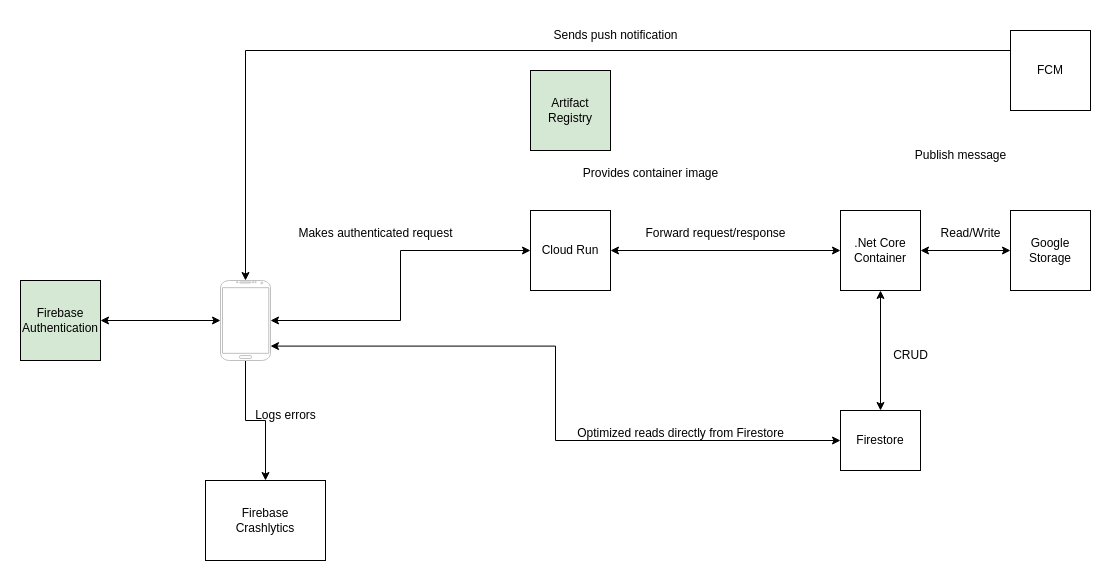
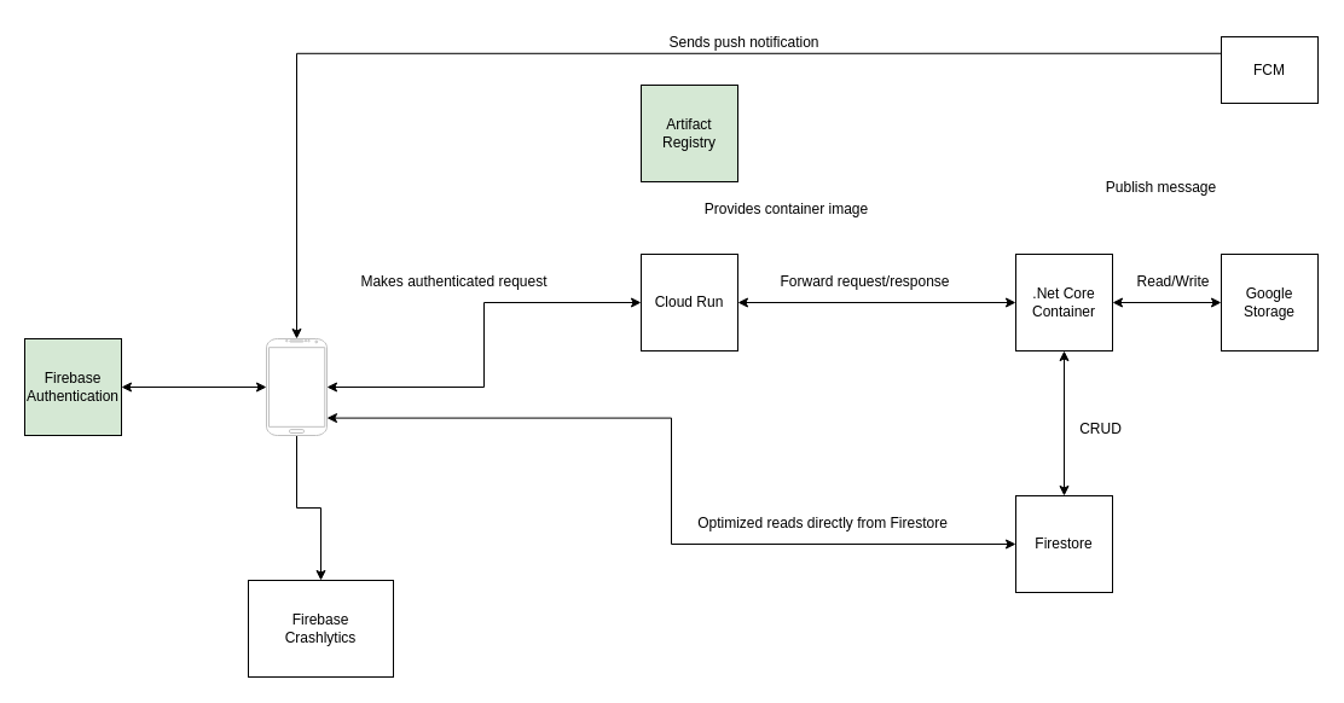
  <mxCell id="0" />
  <mxCell id="1" parent="0" />
  <mxCell id="2" style="edgeStyle=orthogonalEdgeStyle;rounded=0;orthogonalLoop=1;jettySize=auto;html=1;exitX=0.5;exitY=1;exitDx=0;exitDy=0;exitPerimeter=0;" edge="1" parent="1" source="5" target="17"><mxGeometry relative="1" as="geometry" /></mxCell>
  <mxCell id="3" style="edgeStyle=orthogonalEdgeStyle;rounded=0;orthogonalLoop=1;jettySize=auto;html=1;exitX=1;exitY=0.5;exitDx=0;exitDy=0;exitPerimeter=0;startArrow=classic;startFill=1;" edge="1" parent="1" source="5" target="7"><mxGeometry relative="1" as="geometry" /></mxCell>
  <mxCell id="4" style="edgeStyle=orthogonalEdgeStyle;rounded=0;orthogonalLoop=1;jettySize=auto;html=1;exitX=1;exitY=0.82;exitDx=0;exitDy=0;exitPerimeter=0;entryX=0;entryY=0.5;entryDx=0;entryDy=0;startArrow=classic;startFill=1;" edge="1" parent="1" source="5" target="11"><mxGeometry relative="1" as="geometry" /></mxCell>
  <mxCell id="5" value="" style="verticalLabelPosition=bottom;verticalAlign=top;html=1;shadow=0;dashed=0;strokeWidth=1;shape=mxgraph.android.phone2;strokeColor=#c0c0c0;points=[[0,0.17,0,0,0],[0,0.5,0,0,0],[0,0.82,0,0,0],[0.12,0,0,0,0],[0.12,1,0,0,0],[0.5,0,0,0,0],[0.5,1,0,0,0],[0.88,0,0,0,0],[0.88,1,0,0,0],[1,0.17,0,0,0],[1,0.5,0,0,0],[1,0.82,0,0,0]];" parent="1" vertex="1"><mxGeometry x="220" y="280" width="50" height="80" as="geometry" /></mxCell>
  <mxCell id="6" style="edgeStyle=orthogonalEdgeStyle;rounded=0;orthogonalLoop=1;jettySize=auto;html=1;exitX=1;exitY=0.5;exitDx=0;exitDy=0;entryX=0;entryY=0.5;entryDx=0;entryDy=0;startArrow=classic;startFill=1;" edge="1" parent="1" source="7" target="10"><mxGeometry relative="1" as="geometry" /></mxCell>
  <mxCell id="7" value="Cloud Run" style="whiteSpace=wrap;html=1;aspect=fixed;" vertex="1" parent="1"><mxGeometry x="530" y="210" width="80" height="80" as="geometry" /></mxCell>
  <mxCell id="8" style="edgeStyle=orthogonalEdgeStyle;rounded=0;orthogonalLoop=1;jettySize=auto;html=1;exitX=1;exitY=0.5;exitDx=0;exitDy=0;entryX=0;entryY=0.5;entryDx=0;entryDy=0;startArrow=classic;startFill=1;" edge="1" parent="1" source="10" target="14"><mxGeometry relative="1" as="geometry" /></mxCell>
  <mxCell id="9" style="edgeStyle=orthogonalEdgeStyle;rounded=0;orthogonalLoop=1;jettySize=auto;html=1;exitX=0.5;exitY=1;exitDx=0;exitDy=0;startArrow=classic;startFill=1;" edge="1" parent="1" source="10" target="11"><mxGeometry relative="1" as="geometry" /></mxCell>
  <mxCell id="10" value="&lt;div&gt;.Net Core&lt;/div&gt;&lt;div&gt;Container&lt;br&gt;&lt;/div&gt;" style="whiteSpace=wrap;html=1;aspect=fixed;" vertex="1" parent="1"><mxGeometry x="840" y="210" width="80" height="80" as="geometry" /></mxCell>
- <mxCell id="11" value="&lt;div&gt;Firestore&lt;/div&gt;" style="whiteSpace=wrap;html=1;aspect=fixed;" vertex="1" parent="1"><mxGeometry x="840" y="410" width="80" height="60" as="geometry" /></mxCell>
+ <mxCell id="11" value="&lt;div&gt;Firestore&lt;/div&gt;" style="whiteSpace=wrap;html=1;aspect=fixed;" vertex="1" parent="1"><mxGeometry x="840" y="410" width="80" height="80" as="geometry" /></mxCell>
  <mxCell id="12" style="edgeStyle=orthogonalEdgeStyle;rounded=0;orthogonalLoop=1;jettySize=auto;html=1;exitX=0;exitY=0.25;exitDx=0;exitDy=0;entryX=0.5;entryY=0;entryDx=0;entryDy=0;entryPerimeter=0;" edge="1" parent="1" source="13" target="5"><mxGeometry relative="1" as="geometry" /></mxCell>
- <mxCell id="13" value="FCM" style="whiteSpace=wrap;html=1;aspect=fixed;" vertex="1" parent="1"><mxGeometry x="1010" y="30" width="80" height="80" as="geometry" /></mxCell>
+ <mxCell id="13" value="FCM" style="whiteSpace=wrap;html=1;aspect=fixed;" vertex="1" parent="1"><mxGeometry x="1010" y="30" width="80" height="55" as="geometry" /></mxCell>
  <mxCell id="14" value="Google Storage" style="whiteSpace=wrap;html=1;aspect=fixed;" vertex="1" parent="1"><mxGeometry x="1010" y="210" width="80" height="80" as="geometry" /></mxCell>
  <mxCell id="15" style="edgeStyle=orthogonalEdgeStyle;rounded=0;orthogonalLoop=1;jettySize=auto;html=1;exitX=1;exitY=0.5;exitDx=0;exitDy=0;startArrow=classic;startFill=1;" edge="1" parent="1" source="16" target="5"><mxGeometry relative="1" as="geometry" /></mxCell>
  <mxCell id="16" value="&lt;div&gt;Firebase&lt;/div&gt;&lt;div&gt;Authentication&lt;br&gt;&lt;/div&gt;" style="whiteSpace=wrap;html=1;aspect=fixed;fillColor=#d5e8d4;" vertex="1" parent="1"><mxGeometry x="20" y="280" width="80" height="80" as="geometry" /></mxCell>
  <mxCell id="17" value="&lt;div&gt;Firebase&lt;/div&gt;&lt;div&gt;Crashlytics&lt;br&gt;&lt;/div&gt;" style="whiteSpace=wrap;html=1;aspect=fixed;" vertex="1" parent="1"><mxGeometry x="205" y="480" width="120" height="80" as="geometry" /></mxCell>
  <mxCell id="18" value="&lt;div&gt;Artifact&lt;/div&gt;&lt;div&gt;Registry&lt;br&gt;&lt;/div&gt;" style="whiteSpace=wrap;html=1;aspect=fixed;fillColor=#d5e8d4;" vertex="1" parent="1"><mxGeometry x="530" y="70" width="80" height="80" as="geometry" /></mxCell>
  <mxCell id="19" value="Optimized reads directly from Firestore" style="text;html=1;align=center;verticalAlign=middle;resizable=0;points=[];autosize=1;strokeColor=none;fillColor=none;" vertex="1" parent="1"><mxGeometry x="565" y="418" width="230" height="30" as="geometry" /></mxCell>
  <mxCell id="20" value="CRUD" style="text;html=1;align=center;verticalAlign=middle;resizable=0;points=[];autosize=1;strokeColor=none;fillColor=none;" vertex="1" parent="1"><mxGeometry x="880" y="340" width="60" height="30" as="geometry" /></mxCell>
  <mxCell id="21" value="Read/Write" style="text;html=1;align=center;verticalAlign=middle;resizable=0;points=[];autosize=1;strokeColor=none;fillColor=none;" vertex="1" parent="1"><mxGeometry x="930" y="218" width="80" height="30" as="geometry" /></mxCell>
  <mxCell id="22" value="Forward request/response" style="text;html=1;align=center;verticalAlign=middle;resizable=0;points=[];autosize=1;strokeColor=none;fillColor=none;" vertex="1" parent="1"><mxGeometry x="630" y="218" width="170" height="30" as="geometry" /></mxCell>
  <mxCell id="23" value="Provides container image" style="text;html=1;align=center;verticalAlign=middle;resizable=0;points=[];autosize=1;strokeColor=none;fillColor=none;" vertex="1" parent="1"><mxGeometry x="570" y="158" width="160" height="30" as="geometry" /></mxCell>
- <mxCell id="24" value="Logs errors" style="text;html=1;align=center;verticalAlign=middle;resizable=0;points=[];autosize=1;strokeColor=none;fillColor=none;" vertex="1" parent="1"><mxGeometry x="240" y="400" width="90" height="30" as="geometry" /></mxCell>
  <mxCell id="25" value="Makes authenticated request" style="text;html=1;align=center;verticalAlign=middle;resizable=0;points=[];autosize=1;strokeColor=none;fillColor=none;" vertex="1" parent="1"><mxGeometry x="285" y="218" width="180" height="30" as="geometry" /></mxCell>
  <mxCell id="26" value="Sends push notification" style="text;html=1;align=center;verticalAlign=middle;resizable=0;points=[];autosize=1;strokeColor=none;fillColor=none;" vertex="1" parent="1"><mxGeometry x="540" y="20" width="150" height="30" as="geometry" /></mxCell>
  <mxCell id="27" value="Publish message" style="text;html=1;align=center;verticalAlign=middle;resizable=0;points=[];autosize=1;strokeColor=none;fillColor=none;" vertex="1" parent="1"><mxGeometry x="900" y="140" width="120" height="30" as="geometry" /></mxCell>
